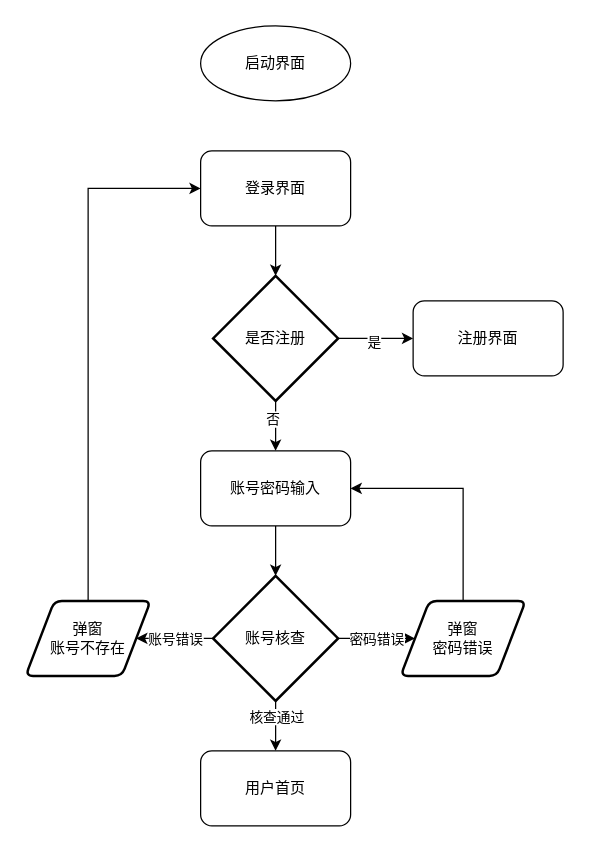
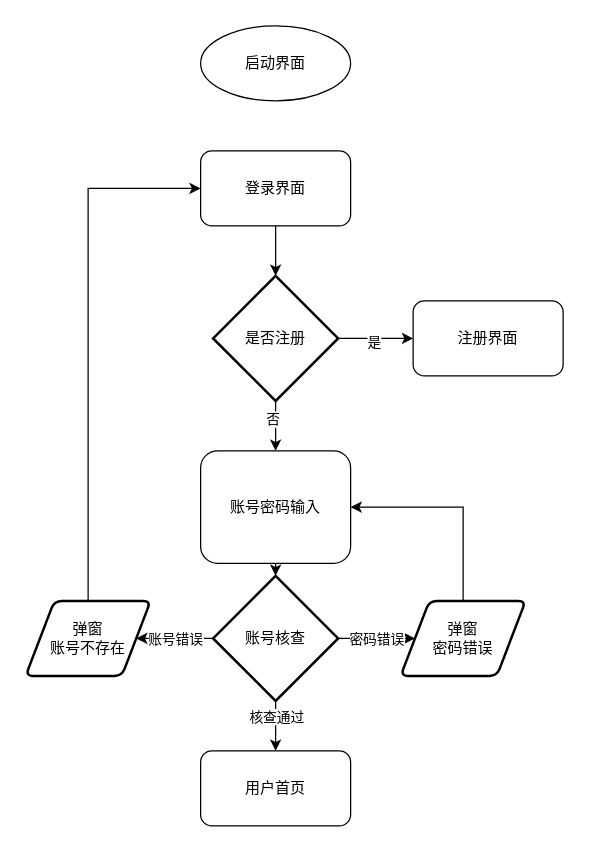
  <mxCell id="0" />
  <mxCell id="1" parent="0" />
  <mxCell id="2" value="启动界面" style="ellipse;whiteSpace=wrap;html=1;" vertex="1" parent="1"><mxGeometry x="160" y="20" width="120" height="60" as="geometry" /></mxCell>
  <mxCell id="3" value="登录界面" style="rounded=1;whiteSpace=wrap;html=1;" vertex="1" parent="1"><mxGeometry x="160" y="120" width="120" height="60" as="geometry" /></mxCell>
  <mxCell id="4" style="edgeStyle=orthogonalEdgeStyle;rounded=0;orthogonalLoop=1;jettySize=auto;html=1;exitX=0.5;exitY=1;exitDx=0;exitDy=0;exitPerimeter=0;entryX=0.5;entryY=0;entryDx=0;entryDy=0;" edge="1" parent="1" source="8" target="10"><mxGeometry relative="1" as="geometry" /></mxCell>
  <mxCell id="5" value="否" style="edgeLabel;html=1;align=center;verticalAlign=middle;resizable=0;points=[];" vertex="1" connectable="0" parent="4"><mxGeometry x="-0.295" y="-3" relative="1" as="geometry"><mxPoint as="offset" /></mxGeometry></mxCell>
  <mxCell id="6" style="edgeStyle=orthogonalEdgeStyle;rounded=0;orthogonalLoop=1;jettySize=auto;html=1;exitX=1;exitY=0.5;exitDx=0;exitDy=0;exitPerimeter=0;entryX=0;entryY=0.5;entryDx=0;entryDy=0;" edge="1" parent="1" source="8" target="9"><mxGeometry relative="1" as="geometry" /></mxCell>
  <mxCell id="7" value="是" style="edgeLabel;html=1;align=center;verticalAlign=middle;resizable=0;points=[];" vertex="1" connectable="0" parent="6"><mxGeometry x="-0.053" y="-2" relative="1" as="geometry"><mxPoint as="offset" /></mxGeometry></mxCell>
  <mxCell id="8" value="是否注册" style="strokeWidth=2;html=1;shape=mxgraph.flowchart.decision;whiteSpace=wrap;" vertex="1" parent="1"><mxGeometry x="170" y="220" width="100" height="100" as="geometry" /></mxCell>
  <mxCell id="9" value="注册界面" style="rounded=1;whiteSpace=wrap;html=1;" vertex="1" parent="1"><mxGeometry x="330" y="240" width="120" height="60" as="geometry" /></mxCell>
- <mxCell id="10" value="账号密码输入" style="rounded=1;whiteSpace=wrap;html=1;" vertex="1" parent="1"><mxGeometry x="160" y="360" width="120" height="60" as="geometry" /></mxCell>
+ <mxCell id="10" value="账号密码输入" style="rounded=1;whiteSpace=wrap;html=1;" vertex="1" parent="1"><mxGeometry x="160" y="360" width="120" height="90" as="geometry" /></mxCell>
  <mxCell id="11" style="edgeStyle=orthogonalEdgeStyle;rounded=0;orthogonalLoop=1;jettySize=auto;html=1;exitX=1;exitY=0.5;exitDx=0;exitDy=0;exitPerimeter=0;entryX=0;entryY=0.5;entryDx=0;entryDy=0;" edge="1" parent="1" source="17" target="21"><mxGeometry relative="1" as="geometry" /></mxCell>
  <mxCell id="12" value="密码错误" style="edgeLabel;html=1;align=center;verticalAlign=middle;resizable=0;points=[];" vertex="1" connectable="0" parent="11"><mxGeometry x="0.13" y="2" relative="1" as="geometry"><mxPoint x="-5" y="2" as="offset" /></mxGeometry></mxCell>
  <mxCell id="13" style="edgeStyle=orthogonalEdgeStyle;rounded=0;orthogonalLoop=1;jettySize=auto;html=1;exitX=0;exitY=0.5;exitDx=0;exitDy=0;exitPerimeter=0;entryX=1;entryY=0.5;entryDx=0;entryDy=0;" edge="1" parent="1" source="17" target="19"><mxGeometry relative="1" as="geometry" /></mxCell>
  <mxCell id="14" value="账号错误" style="edgeLabel;html=1;align=center;verticalAlign=middle;resizable=0;points=[];" vertex="1" connectable="0" parent="13"><mxGeometry x="-0.232" relative="1" as="geometry"><mxPoint x="-7" as="offset" /></mxGeometry></mxCell>
  <mxCell id="15" style="edgeStyle=orthogonalEdgeStyle;rounded=0;orthogonalLoop=1;jettySize=auto;html=1;exitX=0.5;exitY=1;exitDx=0;exitDy=0;exitPerimeter=0;" edge="1" parent="1" source="17" target="23"><mxGeometry relative="1" as="geometry" /></mxCell>
  <mxCell id="16" value="核查通过" style="edgeLabel;html=1;align=center;verticalAlign=middle;resizable=0;points=[];" vertex="1" connectable="0" parent="15"><mxGeometry x="-0.385" y="-4" relative="1" as="geometry"><mxPoint x="4" as="offset" /></mxGeometry></mxCell>
  <mxCell id="17" value="账号核查" style="strokeWidth=2;html=1;shape=mxgraph.flowchart.decision;whiteSpace=wrap;" vertex="1" parent="1"><mxGeometry x="170" y="460" width="100" height="100" as="geometry" /></mxCell>
  <mxCell id="18" style="edgeStyle=orthogonalEdgeStyle;rounded=0;orthogonalLoop=1;jettySize=auto;html=1;exitX=0.5;exitY=0;exitDx=0;exitDy=0;entryX=0;entryY=0.5;entryDx=0;entryDy=0;" edge="1" parent="1" source="19" target="3"><mxGeometry relative="1" as="geometry" /></mxCell>
  <mxCell id="19" value="弹窗&lt;br&gt;账号不存在" style="shape=parallelogram;html=1;strokeWidth=2;perimeter=parallelogramPerimeter;whiteSpace=wrap;rounded=1;arcSize=12;size=0.23;" vertex="1" parent="1"><mxGeometry x="20" y="480" width="100" height="60" as="geometry" /></mxCell>
  <mxCell id="20" style="edgeStyle=orthogonalEdgeStyle;rounded=0;orthogonalLoop=1;jettySize=auto;html=1;exitX=0.5;exitY=0;exitDx=0;exitDy=0;entryX=1;entryY=0.5;entryDx=0;entryDy=0;" edge="1" parent="1" source="21" target="10"><mxGeometry relative="1" as="geometry" /></mxCell>
  <mxCell id="21" value="弹窗&lt;br&gt;密码错误" style="shape=parallelogram;html=1;strokeWidth=2;perimeter=parallelogramPerimeter;whiteSpace=wrap;rounded=1;arcSize=12;size=0.23;" vertex="1" parent="1"><mxGeometry x="320" y="480" width="100" height="60" as="geometry" /></mxCell>
  <mxCell id="22" style="edgeStyle=orthogonalEdgeStyle;rounded=0;orthogonalLoop=1;jettySize=auto;html=1;exitX=0.5;exitY=1;exitDx=0;exitDy=0;entryX=0.5;entryY=0;entryDx=0;entryDy=0;entryPerimeter=0;" edge="1" parent="1" source="3" target="8"><mxGeometry relative="1" as="geometry" /></mxCell>
  <mxCell id="23" value="用户首页" style="rounded=1;whiteSpace=wrap;html=1;" vertex="1" parent="1"><mxGeometry x="160" y="600" width="120" height="60" as="geometry" /></mxCell>
  <mxCell id="24" style="edgeStyle=orthogonalEdgeStyle;rounded=0;orthogonalLoop=1;jettySize=auto;html=1;exitX=0.5;exitY=1;exitDx=0;exitDy=0;entryX=0.5;entryY=0;entryDx=0;entryDy=0;entryPerimeter=0;" edge="1" parent="1" source="10" target="17"><mxGeometry relative="1" as="geometry" /></mxCell>
